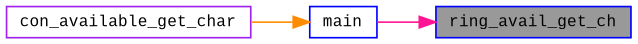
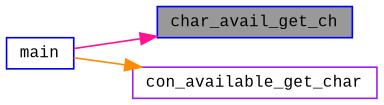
  digraph {
    fontname="Liberation Mono"
    rankdir=RL
    node [color=blue fillcolor=white fontname="Liberation Mono" fontsize=10 shape=box style=filled]
    edge [dir=back fontname="Liberation Mono" fontsize=10 labelfontname=Helvetica labelfontsize=10 style=solid]
-   n1 [fillcolor=grey60 fontcolor=black height=0.2 label=ring_avail_get_ch width=0.4]
+   n1 [fillcolor=grey60 fontcolor=black height=0.2 label=char_avail_get_ch width=0.4]
    n2 [height=0.2 label=main width=0.4]
    n3 [color=purple height=0.2 label=con_available_get_char width=0.4]
    n1 -> n2 [color=deeppink]
-   n2 -> n3 [color=darkorange]
+   n3 -> n2 [color=darkorange]
  }
